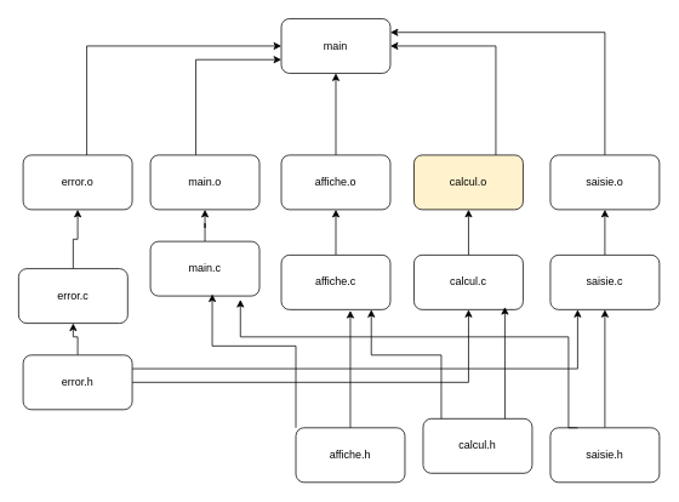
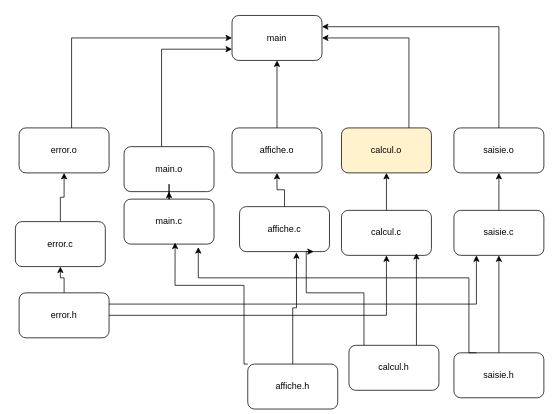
  <mxCell id="0" />
  <mxCell id="1" parent="0" />
  <mxCell id="2" value="main" style="rounded=1;whiteSpace=wrap;html=1;" vertex="1" parent="1"><mxGeometry x="309" y="20" width="120" height="60" as="geometry" /></mxCell>
  <mxCell id="3" style="edgeStyle=orthogonalEdgeStyle;rounded=0;orthogonalLoop=1;jettySize=auto;html=1;entryX=0;entryY=0.75;entryDx=0;entryDy=0;" edge="1" parent="1" source="4" target="2"><mxGeometry relative="1" as="geometry"><Array as="points"><mxPoint x="215" y="65" /></Array></mxGeometry></mxCell>
- <mxCell id="4" value="main.o" style="rounded=1;whiteSpace=wrap;html=1;" vertex="1" parent="1"><mxGeometry x="165" y="170" width="120" height="60" as="geometry" /></mxCell>
+ <mxCell id="4" value="main.o" style="rounded=1;whiteSpace=wrap;html=1;" vertex="1" parent="1"><mxGeometry x="165" y="195" width="120" height="60" as="geometry" /></mxCell>
  <mxCell id="5" style="edgeStyle=orthogonalEdgeStyle;rounded=0;orthogonalLoop=1;jettySize=auto;html=1;entryX=0.5;entryY=1;entryDx=0;entryDy=0;" edge="1" parent="1" source="6" target="2"><mxGeometry relative="1" as="geometry" /></mxCell>
  <mxCell id="6" value="affiche&lt;span style=&quot;background-color: initial;&quot;&gt;.o&lt;/span&gt;" style="rounded=1;whiteSpace=wrap;html=1;" vertex="1" parent="1"><mxGeometry x="309" y="170" width="120" height="60" as="geometry" /></mxCell>
  <mxCell id="7" style="edgeStyle=orthogonalEdgeStyle;rounded=0;orthogonalLoop=1;jettySize=auto;html=1;entryX=1;entryY=0.5;entryDx=0;entryDy=0;" edge="1" parent="1" source="8" target="2"><mxGeometry relative="1" as="geometry"><Array as="points"><mxPoint x="545" y="50" /></Array></mxGeometry></mxCell>
  <mxCell id="8" value="calcul.o" style="rounded=1;whiteSpace=wrap;html=1;fillColor=#fff2cc;" vertex="1" parent="1"><mxGeometry x="455" y="170" width="120" height="60" as="geometry" /></mxCell>
  <mxCell id="9" style="edgeStyle=orthogonalEdgeStyle;rounded=0;orthogonalLoop=1;jettySize=auto;html=1;entryX=0;entryY=0.5;entryDx=0;entryDy=0;" edge="1" parent="1" source="10" target="2"><mxGeometry relative="1" as="geometry"><Array as="points"><mxPoint x="95" y="50" /></Array></mxGeometry></mxCell>
  <mxCell id="10" value="error.o" style="rounded=1;whiteSpace=wrap;html=1;" vertex="1" parent="1"><mxGeometry x="25" y="170" width="120" height="60" as="geometry" /></mxCell>
  <mxCell id="11" style="edgeStyle=orthogonalEdgeStyle;rounded=0;orthogonalLoop=1;jettySize=auto;html=1;entryX=1;entryY=0.25;entryDx=0;entryDy=0;" edge="1" parent="1" source="12" target="2"><mxGeometry relative="1" as="geometry"><Array as="points"><mxPoint x="665" y="35" /></Array></mxGeometry></mxCell>
  <mxCell id="12" value="saisie.o" style="rounded=1;whiteSpace=wrap;html=1;" vertex="1" parent="1"><mxGeometry x="605" y="170" width="120" height="60" as="geometry" /></mxCell>
  <mxCell id="13" style="edgeStyle=orthogonalEdgeStyle;rounded=0;orthogonalLoop=1;jettySize=auto;html=1;entryX=0.5;entryY=1;entryDx=0;entryDy=0;" edge="1" parent="1" source="14" target="10"><mxGeometry relative="1" as="geometry" /></mxCell>
  <mxCell id="14" value="error.c" style="rounded=1;whiteSpace=wrap;html=1;" vertex="1" parent="1"><mxGeometry x="20" y="295" width="120" height="60" as="geometry" /></mxCell>
  <mxCell id="15" style="edgeStyle=orthogonalEdgeStyle;rounded=0;orthogonalLoop=1;jettySize=auto;html=1;entryX=0.5;entryY=1;entryDx=0;entryDy=0;" edge="1" parent="1" source="18" target="14"><mxGeometry relative="1" as="geometry" /></mxCell>
  <mxCell id="16" style="edgeStyle=orthogonalEdgeStyle;rounded=0;orthogonalLoop=1;jettySize=auto;html=1;entryX=0.5;entryY=1;entryDx=0;entryDy=0;" edge="1" parent="1" source="18" target="22"><mxGeometry relative="1" as="geometry" /></mxCell>
  <mxCell id="17" style="edgeStyle=orthogonalEdgeStyle;rounded=0;orthogonalLoop=1;jettySize=auto;html=1;exitX=1;exitY=0.25;exitDx=0;exitDy=0;entryX=0.25;entryY=1;entryDx=0;entryDy=0;" edge="1" parent="1" source="18" target="24"><mxGeometry relative="1" as="geometry" /></mxCell>
  <mxCell id="18" value="error.h" style="rounded=1;whiteSpace=wrap;html=1;" vertex="1" parent="1"><mxGeometry x="25" y="390" width="120" height="60" as="geometry" /></mxCell>
  <mxCell id="19" style="edgeStyle=orthogonalEdgeStyle;rounded=0;orthogonalLoop=1;jettySize=auto;html=1;entryX=0.5;entryY=1;entryDx=0;entryDy=0;" edge="1" parent="1" source="20" target="6"><mxGeometry relative="1" as="geometry" /></mxCell>
- <mxCell id="20" value="affiche&lt;span style=&quot;background-color: initial;&quot;&gt;.c&lt;/span&gt;" style="rounded=1;whiteSpace=wrap;html=1;" vertex="1" parent="1"><mxGeometry x="309" y="280" width="120" height="60" as="geometry" /></mxCell>
+ <mxCell id="20" value="affiche&lt;span style=&quot;background-color: initial;&quot;&gt;.c&lt;/span&gt;" style="rounded=1;whiteSpace=wrap;html=1;" vertex="1" parent="1"><mxGeometry x="319" y="275" width="120" height="60" as="geometry" /></mxCell>
  <mxCell id="21" style="edgeStyle=orthogonalEdgeStyle;rounded=0;orthogonalLoop=1;jettySize=auto;html=1;entryX=0.5;entryY=1;entryDx=0;entryDy=0;" edge="1" parent="1" source="22" target="8"><mxGeometry relative="1" as="geometry" /></mxCell>
  <mxCell id="22" value="calcul&lt;span style=&quot;background-color: initial;&quot;&gt;.c&lt;/span&gt;" style="rounded=1;whiteSpace=wrap;html=1;" vertex="1" parent="1"><mxGeometry x="455" y="280" width="120" height="60" as="geometry" /></mxCell>
  <mxCell id="23" style="edgeStyle=orthogonalEdgeStyle;rounded=0;orthogonalLoop=1;jettySize=auto;html=1;entryX=0.5;entryY=1;entryDx=0;entryDy=0;" edge="1" parent="1" source="24" target="12"><mxGeometry relative="1" as="geometry" /></mxCell>
  <mxCell id="24" value="saisie&lt;span style=&quot;background-color: initial;&quot;&gt;.c&lt;/span&gt;" style="rounded=1;whiteSpace=wrap;html=1;" vertex="1" parent="1"><mxGeometry x="605" y="280" width="120" height="60" as="geometry" /></mxCell>
  <mxCell id="25" style="edgeStyle=orthogonalEdgeStyle;rounded=0;orthogonalLoop=1;jettySize=auto;html=1;entryX=0.5;entryY=1;entryDx=0;entryDy=0;" edge="1" parent="1" source="26" target="4"><mxGeometry relative="1" as="geometry" /></mxCell>
  <mxCell id="26" value="main&lt;span style=&quot;background-color: initial;&quot;&gt;.c&lt;/span&gt;" style="rounded=1;whiteSpace=wrap;html=1;" vertex="1" parent="1"><mxGeometry x="165" y="265" width="120" height="60" as="geometry" /></mxCell>
- <mxCell id="27" value="affiche.h" style="rounded=1;whiteSpace=wrap;html=1;" vertex="1" parent="1"><mxGeometry x="325" y="470" width="120" height="60" as="geometry" /></mxCell>
+ <mxCell id="27" value="affiche.h" style="rounded=1;whiteSpace=wrap;html=1;" vertex="1" parent="1"><mxGeometry x="330" y="485" width="120" height="60" as="geometry" /></mxCell>
  <mxCell id="28" value="calcul&lt;span style=&quot;background-color: initial;&quot;&gt;.h&lt;/span&gt;" style="rounded=1;whiteSpace=wrap;html=1;" vertex="1" parent="1"><mxGeometry x="465" y="460" width="120" height="60" as="geometry" /></mxCell>
  <mxCell id="29" style="edgeStyle=orthogonalEdgeStyle;rounded=0;orthogonalLoop=1;jettySize=auto;html=1;" edge="1" parent="1" source="30" target="24"><mxGeometry relative="1" as="geometry" /></mxCell>
  <mxCell id="30" value="saisie&lt;span style=&quot;background-color: initial;&quot;&gt;.h&lt;/span&gt;" style="rounded=1;whiteSpace=wrap;html=1;" vertex="1" parent="1"><mxGeometry x="605" y="470" width="120" height="60" as="geometry" /></mxCell>
  <mxCell id="31" style="edgeStyle=orthogonalEdgeStyle;rounded=0;orthogonalLoop=1;jettySize=auto;html=1;entryX=0.633;entryY=1.017;entryDx=0;entryDy=0;entryPerimeter=0;" edge="1" parent="1" source="27" target="20"><mxGeometry relative="1" as="geometry" /></mxCell>
  <mxCell id="32" style="edgeStyle=orthogonalEdgeStyle;rounded=0;orthogonalLoop=1;jettySize=auto;html=1;entryX=0.825;entryY=1;entryDx=0;entryDy=0;entryPerimeter=0;" edge="1" parent="1" source="28" target="20"><mxGeometry relative="1" as="geometry"><Array as="points"><mxPoint x="485" y="390" /><mxPoint x="408" y="390" /></Array></mxGeometry></mxCell>
  <mxCell id="33" style="edgeStyle=orthogonalEdgeStyle;rounded=0;orthogonalLoop=1;jettySize=auto;html=1;exitX=0.75;exitY=0;exitDx=0;exitDy=0;entryX=0.833;entryY=0.95;entryDx=0;entryDy=0;entryPerimeter=0;" edge="1" parent="1" source="28" target="22"><mxGeometry relative="1" as="geometry" /></mxCell>
  <mxCell id="34" style="edgeStyle=orthogonalEdgeStyle;rounded=0;orthogonalLoop=1;jettySize=auto;html=1;exitX=0;exitY=0;exitDx=0;exitDy=0;entryX=0.567;entryY=0.967;entryDx=0;entryDy=0;entryPerimeter=0;" edge="1" parent="1" source="27" target="26"><mxGeometry relative="1" as="geometry"><Array as="points"><mxPoint x="325" y="380" /><mxPoint x="233" y="380" /></Array></mxGeometry></mxCell>
  <mxCell id="35" style="edgeStyle=orthogonalEdgeStyle;rounded=0;orthogonalLoop=1;jettySize=auto;html=1;exitX=0.25;exitY=0;exitDx=0;exitDy=0;entryX=0.825;entryY=1.067;entryDx=0;entryDy=0;entryPerimeter=0;" edge="1" parent="1" source="30" target="26"><mxGeometry relative="1" as="geometry"><Array as="points"><mxPoint x="625" y="470" /><mxPoint x="625" y="370" /><mxPoint x="264" y="370" /></Array></mxGeometry></mxCell>
